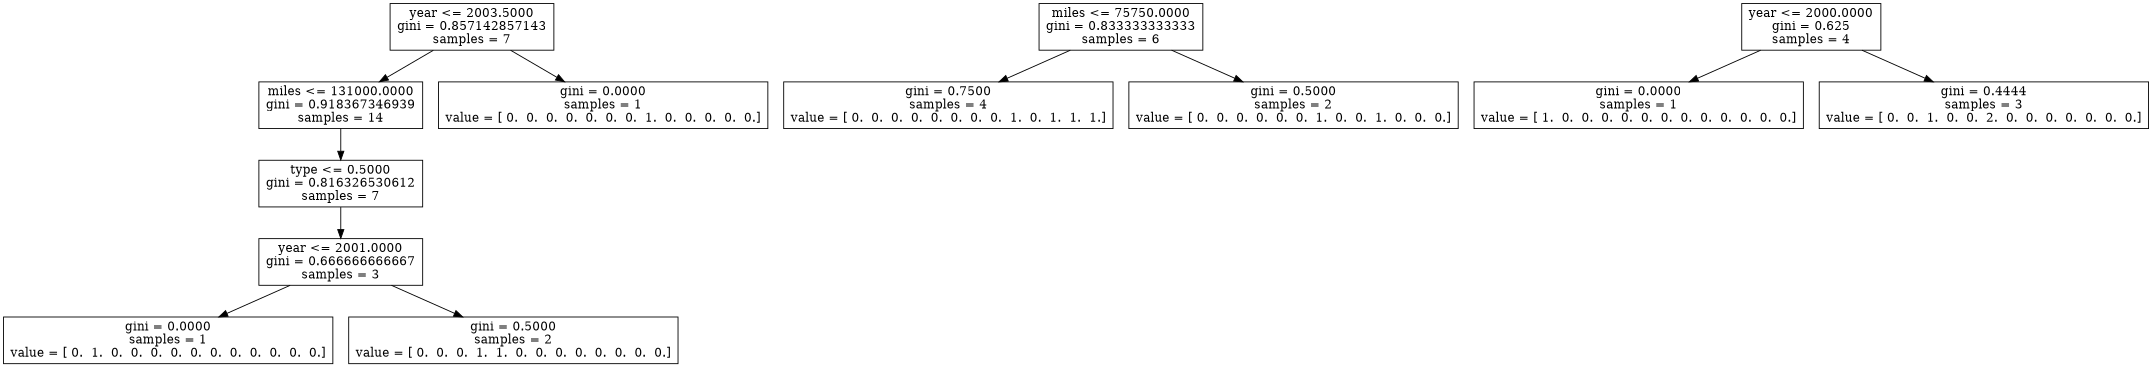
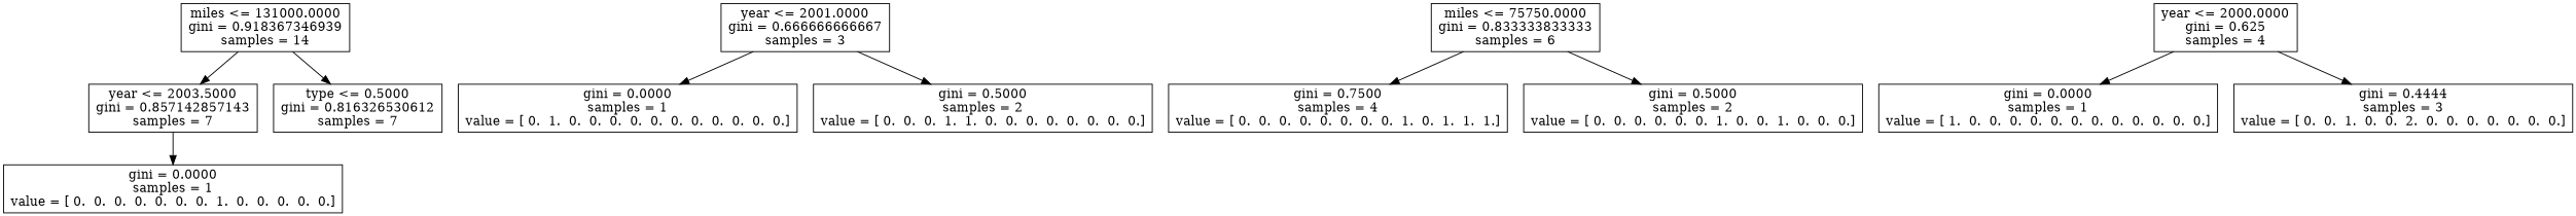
  digraph {
    node [shape=box]
    n1 [label="miles <= 131000.0000\ngini = 0.918367346939\nsamples = 14"]
    n2 [label="year <= 2003.5000\ngini = 0.857142857143\nsamples = 7"]
    n3 [label="type <= 0.5000\ngini = 0.816326530612\nsamples = 7"]
    n4 [label="gini = 0.0000\nsamples = 1\nvalue = [ 0.  0.  0.  0.  0.  0.  0.  1.  0.  0.  0.  0.  0.]"]
    n5 [label="year <= 2001.0000\ngini = 0.666666666667\nsamples = 3"]
-   n6 [label="miles <= 75750.0000\ngini = 0.833333333333\nsamples = 6"]
+   n6 [label="miles <= 75750.0000\ngini = 0.833333833333\nsamples = 6"]
    n7 [label="gini = 0.7500\nsamples = 4\nvalue = [ 0.  0.  0.  0.  0.  0.  0.  0.  1.  0.  1.  1.  1.]"]
    n8 [label="gini = 0.5000\nsamples = 2\nvalue = [ 0.  0.  0.  0.  0.  0.  1.  0.  0.  1.  0.  0.  0.]"]
    n9 [label="year <= 2000.0000\ngini = 0.625\nsamples = 4"]
    n10 [label="gini = 0.0000\nsamples = 1\nvalue = [ 1.  0.  0.  0.  0.  0.  0.  0.  0.  0.  0.  0.  0.]"]
    n11 [label="gini = 0.4444\nsamples = 3\nvalue = [ 0.  0.  1.  0.  0.  2.  0.  0.  0.  0.  0.  0.  0.]"]
    n12 [label="gini = 0.0000\nsamples = 1\nvalue = [ 0.  1.  0.  0.  0.  0.  0.  0.  0.  0.  0.  0.  0.]"]
    n13 [label="gini = 0.5000\nsamples = 2\nvalue = [ 0.  0.  0.  1.  1.  0.  0.  0.  0.  0.  0.  0.  0.]"]
-   n2 -> n1
+   n1 -> n2
    n1 -> n3
    n2 -> n4
-   n3 -> n5
    n5 -> n12
    n5 -> n13
    n6 -> n7
    n6 -> n8
    n9 -> n10
    n9 -> n11
  }
